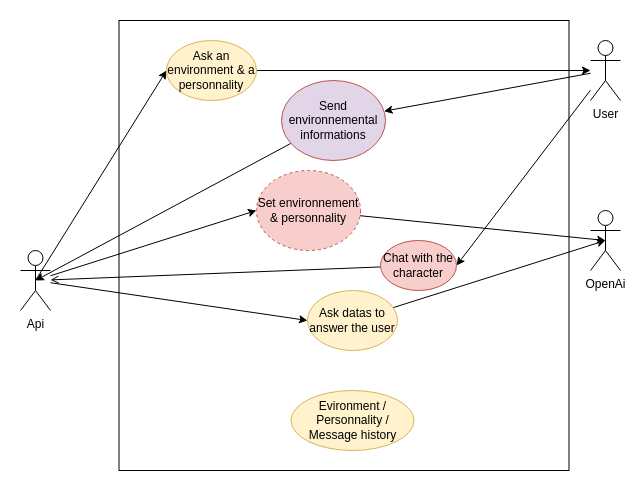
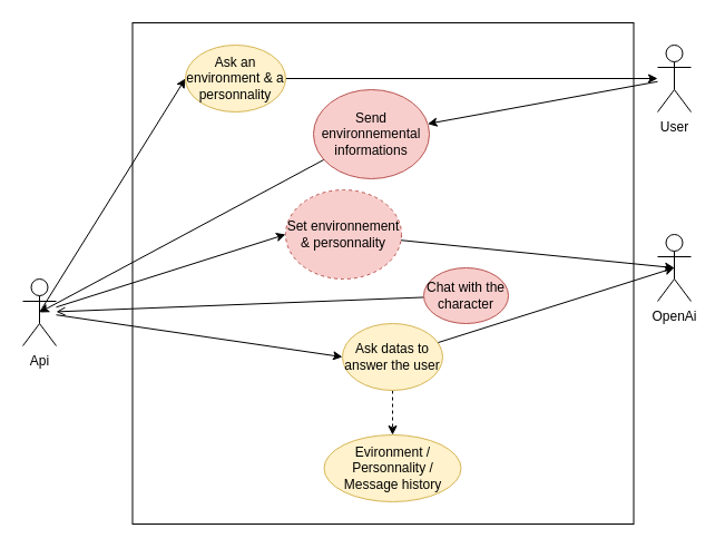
  <mxCell id="0" />
  <mxCell id="1" parent="0" />
  <mxCell id="2" value="" style="whiteSpace=wrap;html=1;aspect=fixed;" vertex="1" parent="1"><mxGeometry x="118.5" y="20" width="450" height="450" as="geometry" /></mxCell>
  <mxCell id="3" style="edgeStyle=none;rounded=0;orthogonalLoop=1;jettySize=auto;html=1;" edge="1" parent="1" source="5" target="14"><mxGeometry relative="1" as="geometry" /></mxCell>
- <mxCell id="4" style="edgeStyle=none;rounded=0;orthogonalLoop=1;jettySize=auto;html=1;entryX=1;entryY=0.5;entryDx=0;entryDy=0;" edge="1" parent="1" source="5" target="18"><mxGeometry relative="1" as="geometry" /></mxCell>
  <mxCell id="5" value="User" style="shape=umlActor;verticalLabelPosition=bottom;verticalAlign=top;html=1;outlineConnect=0;" vertex="1" parent="1"><mxGeometry x="590" y="40" width="30" height="60" as="geometry" /></mxCell>
  <mxCell id="6" value="OpenAi" style="shape=umlActor;verticalLabelPosition=bottom;verticalAlign=top;html=1;outlineConnect=0;" vertex="1" parent="1"><mxGeometry x="590" y="210" width="30" height="60" as="geometry" /></mxCell>
  <mxCell id="7" style="rounded=0;orthogonalLoop=1;jettySize=auto;html=1;exitX=0.5;exitY=0.5;exitDx=0;exitDy=0;exitPerimeter=0;entryX=0;entryY=0.5;entryDx=0;entryDy=0;" edge="1" parent="1" source="10" target="12"><mxGeometry relative="1" as="geometry" /></mxCell>
  <mxCell id="8" style="edgeStyle=none;rounded=0;orthogonalLoop=1;jettySize=auto;html=1;entryX=0;entryY=0.5;entryDx=0;entryDy=0;" edge="1" parent="1" source="10" target="16"><mxGeometry relative="1" as="geometry" /></mxCell>
  <mxCell id="9" style="edgeStyle=none;rounded=0;orthogonalLoop=1;jettySize=auto;html=1;entryX=0;entryY=0.5;entryDx=0;entryDy=0;" edge="1" parent="1" source="10" target="21"><mxGeometry relative="1" as="geometry" /></mxCell>
  <mxCell id="10" value="Api" style="shape=umlActor;verticalLabelPosition=bottom;verticalAlign=top;html=1;outlineConnect=0;" vertex="1" parent="1"><mxGeometry x="20" y="250" width="30" height="60" as="geometry" /></mxCell>
  <mxCell id="11" style="rounded=0;orthogonalLoop=1;jettySize=auto;html=1;" edge="1" parent="1" source="12" target="5"><mxGeometry relative="1" as="geometry" /></mxCell>
  <mxCell id="12" value="&lt;div&gt;Ask an environment &amp;amp; a personnality&lt;/div&gt;" style="ellipse;whiteSpace=wrap;html=1;fillColor=#fff2cc;strokeColor=#d6b656;" vertex="1" parent="1"><mxGeometry x="166" y="40" width="90" height="60" as="geometry" /></mxCell>
  <mxCell id="13" style="edgeStyle=none;rounded=0;orthogonalLoop=1;jettySize=auto;html=1;entryX=0.5;entryY=0.5;entryDx=0;entryDy=0;entryPerimeter=0;" edge="1" parent="1" source="14" target="10"><mxGeometry relative="1" as="geometry" /></mxCell>
- <mxCell id="14" value="&lt;div&gt;Send environnemental informations&lt;/div&gt;" style="ellipse;whiteSpace=wrap;html=1;fillColor=#e1d5e7;strokeColor=#b85450;" vertex="1" parent="1"><mxGeometry x="281" y="80" width="104" height="80" as="geometry" /></mxCell>
+ <mxCell id="14" value="&lt;div&gt;Send environnemental informations&lt;/div&gt;" style="ellipse;whiteSpace=wrap;html=1;fillColor=#f8cecc;strokeColor=#b85450;" vertex="1" parent="1"><mxGeometry x="281" y="80" width="104" height="80" as="geometry" /></mxCell>
  <mxCell id="15" style="edgeStyle=none;rounded=0;orthogonalLoop=1;jettySize=auto;html=1;entryX=0.5;entryY=0.5;entryDx=0;entryDy=0;entryPerimeter=0;" edge="1" parent="1" source="16" target="6"><mxGeometry relative="1" as="geometry" /></mxCell>
  <mxCell id="16" value="&lt;div&gt;Set environnement &amp;amp; personnality&lt;/div&gt;" style="ellipse;whiteSpace=wrap;html=1;fillColor=#f8cecc;strokeColor=#b85450;dashed=1;" vertex="1" parent="1"><mxGeometry x="256" y="170" width="104" height="80" as="geometry" /></mxCell>
  <mxCell id="17" style="edgeStyle=none;rounded=0;orthogonalLoop=1;jettySize=auto;html=1;endArrow=open;" edge="1" parent="1" source="18" target="10"><mxGeometry relative="1" as="geometry"><mxPoint x="100" y="140" as="targetPoint" /></mxGeometry></mxCell>
  <mxCell id="18" value="&lt;div&gt;Chat with the character&lt;/div&gt;" style="ellipse;whiteSpace=wrap;html=1;fillColor=#f8cecc;strokeColor=#b85450;" vertex="1" parent="1"><mxGeometry x="380" y="240" width="76" height="50" as="geometry" /></mxCell>
  <mxCell id="19" style="edgeStyle=none;rounded=0;orthogonalLoop=1;jettySize=auto;html=1;entryX=0.5;entryY=0.5;entryDx=0;entryDy=0;entryPerimeter=0;" edge="1" parent="1" source="21" target="6"><mxGeometry relative="1" as="geometry" /></mxCell>
+ <mxCell id="20" value="" style="edgeStyle=none;rounded=0;orthogonalLoop=1;jettySize=auto;html=1;dashed=1;" edge="1" parent="1" source="21" target="22"><mxGeometry relative="1" as="geometry" /></mxCell>
  <mxCell id="21" value="&lt;div&gt;Ask datas to answer the user&lt;/div&gt;" style="ellipse;whiteSpace=wrap;html=1;fillColor=#fff2cc;strokeColor=#d6b656;" vertex="1" parent="1"><mxGeometry x="307" y="290" width="90" height="60" as="geometry" /></mxCell>
  <mxCell id="22" value="Evironment / Personnality / Message history" style="ellipse;whiteSpace=wrap;html=1;fillColor=#fff2cc;strokeColor=#d6b656;" vertex="1" parent="1"><mxGeometry x="290.5" y="390" width="123" height="60" as="geometry" /></mxCell>
